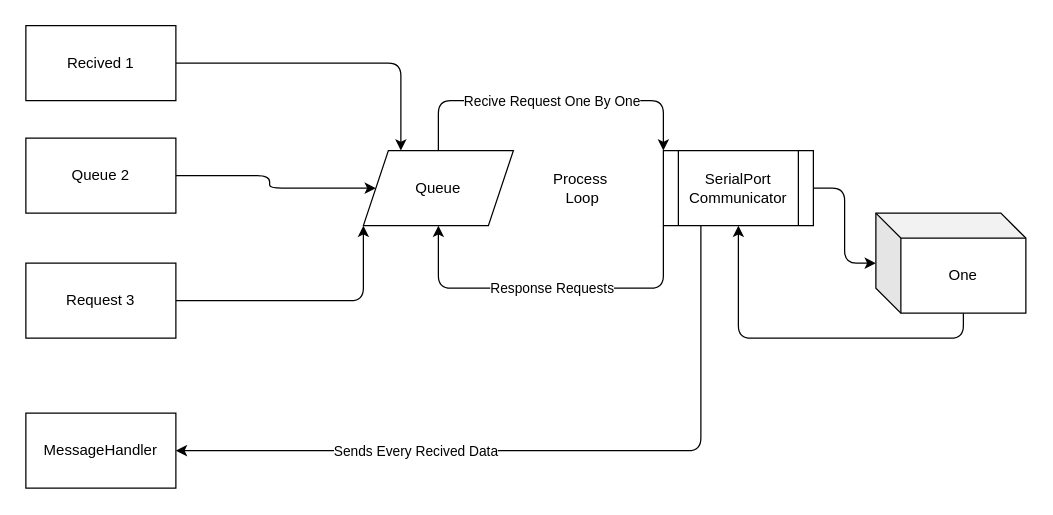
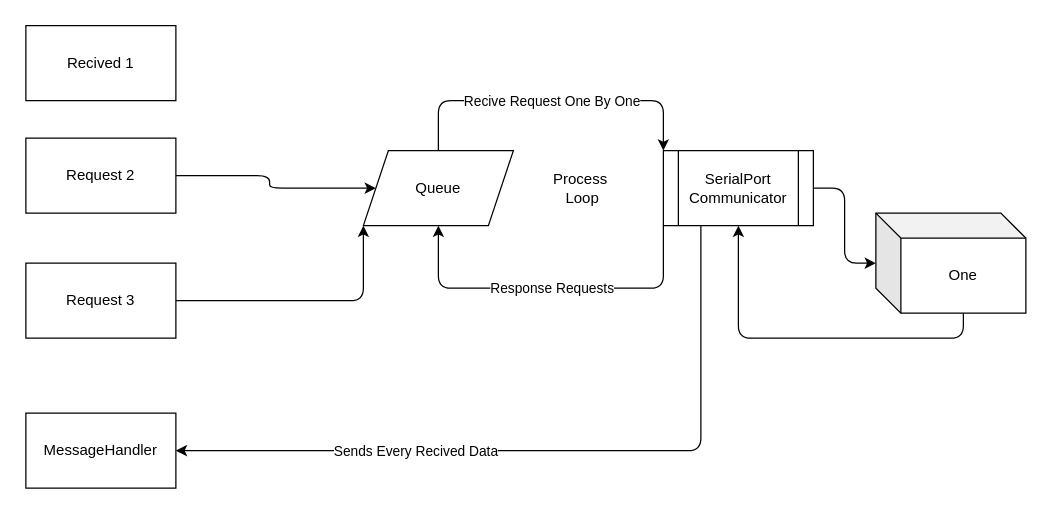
  <mxCell id="0" />
  <mxCell id="1" parent="0" />
- <mxCell id="2" style="edgeStyle=orthogonalEdgeStyle;rounded=1;orthogonalLoop=1;jettySize=auto;html=1;exitX=1;exitY=0.5;exitDx=0;exitDy=0;entryX=0.25;entryY=0;entryDx=0;entryDy=0;curved=0;" edge="1" parent="1" source="3" target="17"><mxGeometry relative="1" as="geometry" /></mxCell>
  <mxCell id="3" value="Recived 1" style="rounded=0;whiteSpace=wrap;html=1;" vertex="1" parent="1"><mxGeometry x="20" y="20" width="120" height="60" as="geometry" /></mxCell>
  <mxCell id="4" style="edgeStyle=orthogonalEdgeStyle;rounded=1;orthogonalLoop=1;jettySize=auto;html=1;exitX=1;exitY=0.5;exitDx=0;exitDy=0;entryX=0;entryY=0.5;entryDx=0;entryDy=0;curved=0;" edge="1" parent="1" source="5" target="17"><mxGeometry relative="1" as="geometry" /></mxCell>
- <mxCell id="5" value="Queue 2" style="rounded=0;whiteSpace=wrap;html=1;" vertex="1" parent="1"><mxGeometry x="20" y="110" width="120" height="60" as="geometry" /></mxCell>
+ <mxCell id="5" value="Request 2" style="rounded=0;whiteSpace=wrap;html=1;" vertex="1" parent="1"><mxGeometry x="20" y="110" width="120" height="60" as="geometry" /></mxCell>
  <mxCell id="6" style="edgeStyle=orthogonalEdgeStyle;rounded=1;orthogonalLoop=1;jettySize=auto;html=1;exitX=1;exitY=0.5;exitDx=0;exitDy=0;entryX=0;entryY=1;entryDx=0;entryDy=0;curved=0;" edge="1" parent="1" source="7" target="17"><mxGeometry relative="1" as="geometry" /></mxCell>
  <mxCell id="7" value="Request 3" style="rounded=0;whiteSpace=wrap;html=1;" vertex="1" parent="1"><mxGeometry x="20" y="210" width="120" height="60" as="geometry" /></mxCell>
  <mxCell id="8" style="edgeStyle=orthogonalEdgeStyle;rounded=1;orthogonalLoop=1;jettySize=auto;html=1;exitX=1;exitY=0.5;exitDx=0;exitDy=0;curved=0;" edge="1" parent="1" source="13" target="19"><mxGeometry relative="1" as="geometry" /></mxCell>
  <mxCell id="9" style="edgeStyle=orthogonalEdgeStyle;rounded=1;orthogonalLoop=1;jettySize=auto;html=1;exitX=0;exitY=1;exitDx=0;exitDy=0;entryX=0.5;entryY=1;entryDx=0;entryDy=0;curved=0;" edge="1" parent="1" source="13" target="17"><mxGeometry relative="1" as="geometry"><Array as="points"><mxPoint x="530" y="230" /><mxPoint x="350" y="230" /></Array></mxGeometry></mxCell>
  <mxCell id="10" value="Response Requests" style="edgeLabel;html=1;align=center;verticalAlign=middle;resizable=0;points=[];" vertex="1" connectable="0" parent="9"><mxGeometry x="0.056" y="-1" relative="1" as="geometry"><mxPoint x="8" as="offset" /></mxGeometry></mxCell>
  <mxCell id="11" style="edgeStyle=orthogonalEdgeStyle;rounded=1;orthogonalLoop=1;jettySize=auto;html=1;exitX=0.25;exitY=1;exitDx=0;exitDy=0;entryX=1;entryY=0.5;entryDx=0;entryDy=0;curved=0;" edge="1" parent="1" source="13" target="14"><mxGeometry relative="1" as="geometry" /></mxCell>
  <mxCell id="12" value="Sends Every Recived Data" style="edgeLabel;html=1;align=center;verticalAlign=middle;resizable=0;points=[];" vertex="1" connectable="0" parent="11"><mxGeometry x="0.282" y="1" relative="1" as="geometry"><mxPoint x="-24" y="-1" as="offset" /></mxGeometry></mxCell>
  <mxCell id="13" value="SerialPort&lt;div&gt;Communicator&lt;/div&gt;" style="shape=process;whiteSpace=wrap;html=1;backgroundOutline=1;" vertex="1" parent="1"><mxGeometry x="530" y="120" width="120" height="60" as="geometry" /></mxCell>
  <mxCell id="14" value="MessageHandler" style="rounded=0;whiteSpace=wrap;html=1;" vertex="1" parent="1"><mxGeometry x="20" y="330" width="120" height="60" as="geometry" /></mxCell>
  <mxCell id="15" style="edgeStyle=orthogonalEdgeStyle;rounded=1;orthogonalLoop=1;jettySize=auto;html=1;exitX=0.5;exitY=0;exitDx=0;exitDy=0;curved=0;entryX=0;entryY=0;entryDx=0;entryDy=0;" edge="1" parent="1" source="17" target="13"><mxGeometry relative="1" as="geometry"><mxPoint x="500" y="120" as="targetPoint" /><Array as="points"><mxPoint x="350" y="80" /><mxPoint x="530" y="80" /></Array></mxGeometry></mxCell>
  <mxCell id="16" value="Recive Request One By One" style="edgeLabel;html=1;align=center;verticalAlign=middle;resizable=0;points=[];" vertex="1" connectable="0" parent="15"><mxGeometry x="-0.174" y="-1" relative="1" as="geometry"><mxPoint x="23" y="-1" as="offset" /></mxGeometry></mxCell>
  <mxCell id="17" value="Queue" style="shape=parallelogram;perimeter=parallelogramPerimeter;whiteSpace=wrap;html=1;fixedSize=1;" vertex="1" parent="1"><mxGeometry x="290" y="120" width="120" height="60" as="geometry" /></mxCell>
  <mxCell id="18" style="edgeStyle=orthogonalEdgeStyle;rounded=1;orthogonalLoop=1;jettySize=auto;html=1;exitX=0;exitY=0;exitDx=70;exitDy=80;exitPerimeter=0;entryX=0.5;entryY=1;entryDx=0;entryDy=0;curved=0;" edge="1" parent="1" source="19" target="13"><mxGeometry relative="1" as="geometry" /></mxCell>
  <mxCell id="19" value="One" style="shape=cube;whiteSpace=wrap;html=1;boundedLbl=1;backgroundOutline=1;darkOpacity=0.05;darkOpacity2=0.1;" vertex="1" parent="1"><mxGeometry x="700" y="170" width="120" height="80" as="geometry" /></mxCell>
  <mxCell id="20" value="Process&amp;nbsp;&lt;div&gt;Loop&lt;/div&gt;" style="text;html=1;align=center;verticalAlign=middle;resizable=0;points=[];autosize=1;strokeColor=none;fillColor=none;" vertex="1" parent="1"><mxGeometry x="430" y="130" width="70" height="40" as="geometry" /></mxCell>
